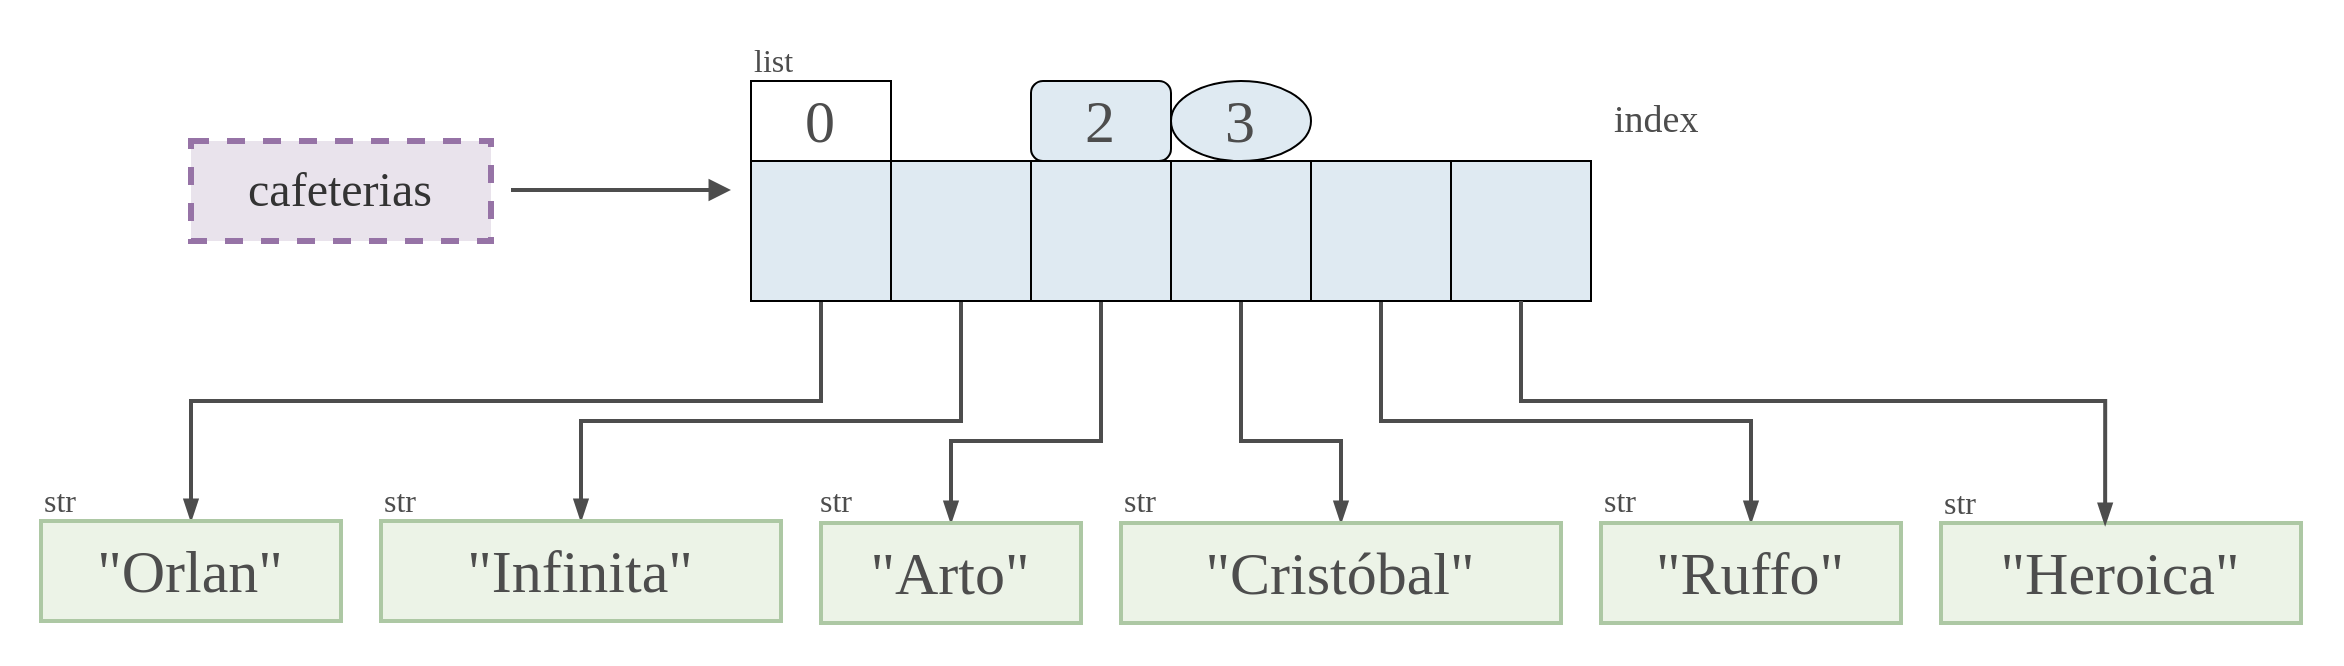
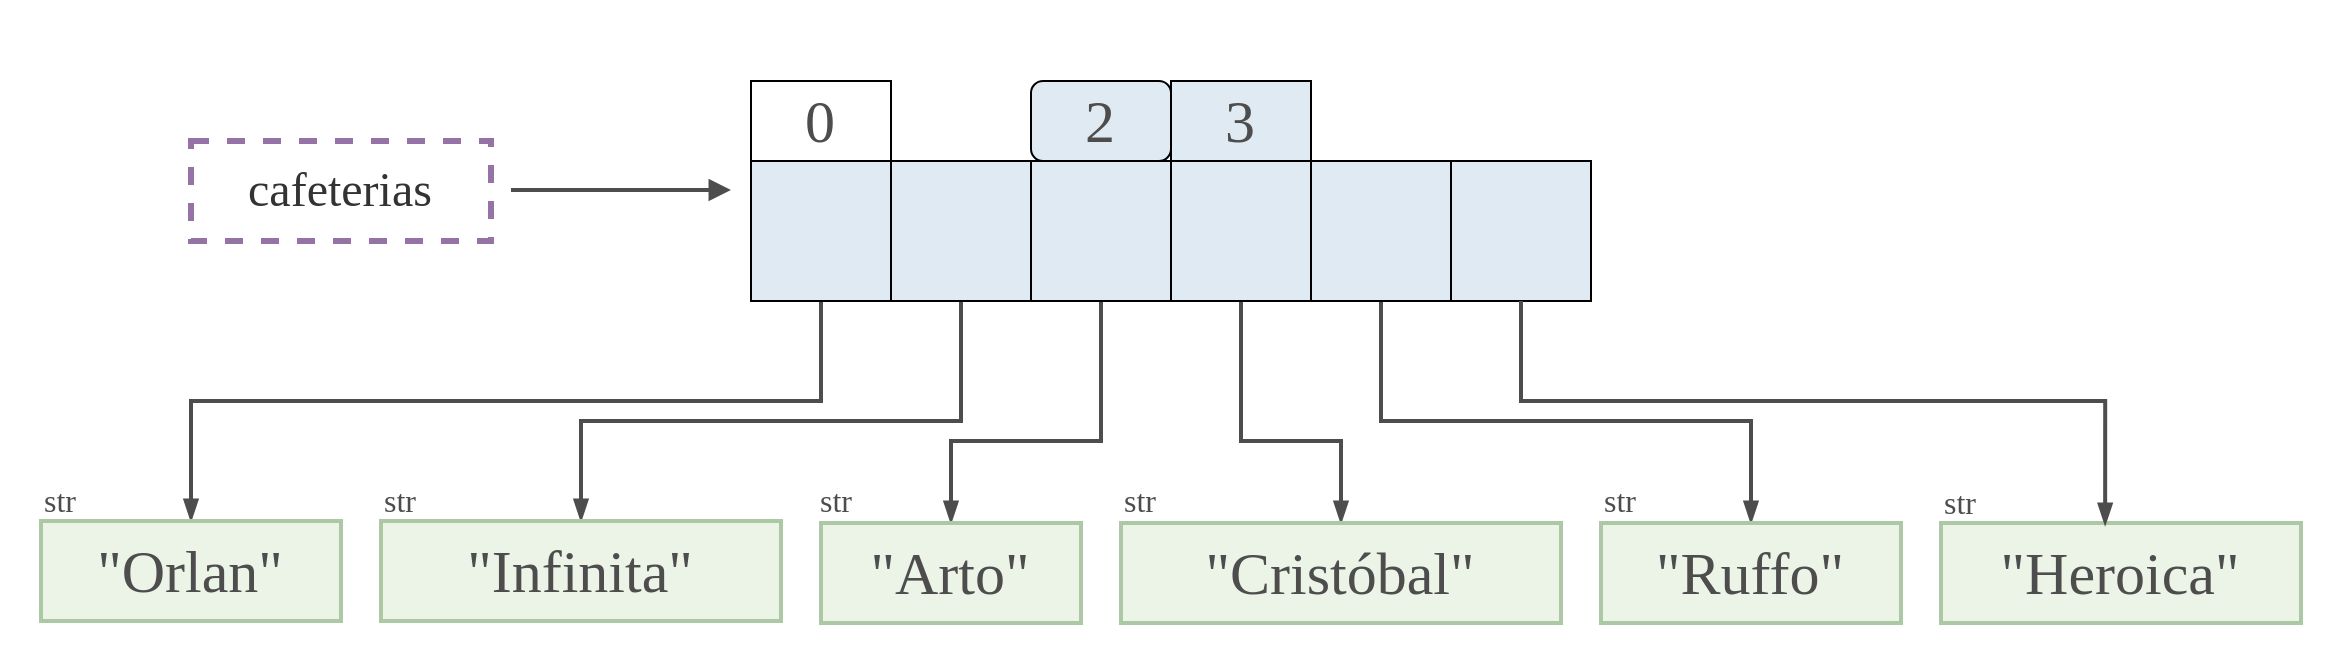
  <mxCell id="0" />
  <mxCell id="1" parent="0" />
  <mxCell id="2" style="edgeStyle=orthogonalEdgeStyle;rounded=0;orthogonalLoop=1;jettySize=auto;html=1;exitX=0.5;exitY=1;exitDx=0;exitDy=0;entryX=0.5;entryY=0;entryDx=0;entryDy=0;strokeWidth=2;strokeColor=#4D4D4D;endArrow=blockThin;endFill=1;" edge="1" parent="1" source="3" target="13"><mxGeometry relative="1" as="geometry"><Array as="points"><mxPoint x="410" y="200" /><mxPoint x="95" y="200" /></Array></mxGeometry></mxCell>
  <mxCell id="3" value="" style="rounded=0;whiteSpace=wrap;html=1;strokeWidth=1;fillColor=#DFEAF2;" vertex="1" parent="1"><mxGeometry x="375" y="80" width="70" height="70" as="geometry" /></mxCell>
  <mxCell id="4" style="edgeStyle=orthogonalEdgeStyle;rounded=0;orthogonalLoop=1;jettySize=auto;html=1;exitX=0.5;exitY=1;exitDx=0;exitDy=0;entryX=0.5;entryY=0;entryDx=0;entryDy=0;strokeWidth=2;strokeColor=#4D4D4D;endArrow=blockThin;endFill=1;" edge="1" parent="1" source="5" target="14"><mxGeometry relative="1" as="geometry"><Array as="points"><mxPoint x="480" y="210" /><mxPoint x="290" y="210" /></Array></mxGeometry></mxCell>
  <mxCell id="5" value="" style="rounded=0;whiteSpace=wrap;html=1;strokeWidth=1;fillColor=#DFEAF2;" vertex="1" parent="1"><mxGeometry x="445" y="80" width="70" height="70" as="geometry" /></mxCell>
  <mxCell id="6" style="edgeStyle=orthogonalEdgeStyle;rounded=0;orthogonalLoop=1;jettySize=auto;html=1;exitX=0.5;exitY=1;exitDx=0;exitDy=0;strokeWidth=2;strokeColor=#4D4D4D;endArrow=blockThin;endFill=1;" edge="1" parent="1" source="7" target="15"><mxGeometry relative="1" as="geometry"><Array as="points"><mxPoint x="550" y="220" /><mxPoint x="475" y="220" /></Array></mxGeometry></mxCell>
  <mxCell id="7" value="" style="rounded=0;whiteSpace=wrap;html=1;strokeWidth=1;fillColor=#DFEAF2;" vertex="1" parent="1"><mxGeometry x="515" y="80" width="70" height="70" as="geometry" /></mxCell>
  <mxCell id="8" style="edgeStyle=orthogonalEdgeStyle;rounded=0;orthogonalLoop=1;jettySize=auto;html=1;exitX=0.5;exitY=1;exitDx=0;exitDy=0;entryX=0.5;entryY=0;entryDx=0;entryDy=0;strokeWidth=2;strokeColor=#4D4D4D;endArrow=blockThin;endFill=1;" edge="1" parent="1" source="9" target="16"><mxGeometry relative="1" as="geometry"><Array as="points"><mxPoint x="620" y="220" /><mxPoint x="670" y="220" /></Array></mxGeometry></mxCell>
  <mxCell id="9" value="" style="rounded=0;whiteSpace=wrap;html=1;strokeWidth=1;fillColor=#DFEAF2;" vertex="1" parent="1"><mxGeometry x="585" y="80" width="70" height="70" as="geometry" /></mxCell>
  <mxCell id="10" style="edgeStyle=orthogonalEdgeStyle;rounded=0;orthogonalLoop=1;jettySize=auto;html=1;exitX=0.5;exitY=1;exitDx=0;exitDy=0;strokeWidth=2;strokeColor=#4D4D4D;endArrow=blockThin;endFill=1;" edge="1" parent="1" source="11" target="17"><mxGeometry relative="1" as="geometry"><Array as="points"><mxPoint x="690" y="210" /><mxPoint x="875" y="210" /></Array></mxGeometry></mxCell>
  <mxCell id="11" value="" style="rounded=0;whiteSpace=wrap;html=1;strokeWidth=1;fillColor=#DFEAF2;" vertex="1" parent="1"><mxGeometry x="655" y="80" width="70" height="70" as="geometry" /></mxCell>
  <mxCell id="12" value="" style="rounded=0;whiteSpace=wrap;html=1;strokeWidth=1;fillColor=#DFEAF2;" vertex="1" parent="1"><mxGeometry x="725" y="80" width="70" height="70" as="geometry" /></mxCell>
  <mxCell id="13" value="&lt;font style=&quot;font-size: 30px; color: rgb(77, 77, 77);&quot; face=&quot;Cascadia Code&quot;&gt;&quot;Orlan&quot;&lt;/font&gt;" style="text;html=1;align=center;verticalAlign=middle;whiteSpace=wrap;rounded=0;fillColor=#ECF3E7;strokeColor=#ADC8A4;strokeWidth=2;" vertex="1" parent="1"><mxGeometry x="20" y="260" width="150" height="50" as="geometry" /></mxCell>
  <mxCell id="14" value="&lt;span style=&quot;font-family: &amp;quot;Cascadia Code&amp;quot;; font-size: 30px;&quot;&gt;&lt;font style=&quot;color: rgb(77, 77, 77);&quot;&gt;&quot;Infinita&quot;&lt;/font&gt;&lt;/span&gt;" style="text;html=1;align=center;verticalAlign=middle;whiteSpace=wrap;rounded=0;fillColor=#ECF3E7;strokeColor=#ADC8A4;strokeWidth=2;container=0;" vertex="1" parent="1"><mxGeometry x="190" y="260" width="200" height="50" as="geometry" /></mxCell>
  <mxCell id="15" value="&lt;span style=&quot;font-family: &amp;quot;Cascadia Code&amp;quot;; font-size: 30px;&quot;&gt;&lt;font style=&quot;color: rgb(77, 77, 77);&quot;&gt;&quot;Arto&quot;&lt;/font&gt;&lt;/span&gt;" style="text;html=1;align=center;verticalAlign=middle;whiteSpace=wrap;rounded=0;fillColor=#ECF3E7;strokeColor=#ADC8A4;strokeWidth=2;container=0;" vertex="1" parent="1"><mxGeometry x="410" y="261" width="130" height="50" as="geometry" /></mxCell>
  <mxCell id="16" value="&lt;span style=&quot;font-family: &amp;quot;Cascadia Code&amp;quot;; font-size: 30px;&quot;&gt;&lt;font style=&quot;color: rgb(77, 77, 77);&quot;&gt;&quot;Cristóbal&quot;&lt;/font&gt;&lt;/span&gt;" style="text;html=1;align=center;verticalAlign=middle;whiteSpace=wrap;rounded=0;fillColor=#ECF3E7;strokeColor=#ADC8A4;strokeWidth=2;" vertex="1" parent="1"><mxGeometry x="560" y="261" width="220" height="50" as="geometry" /></mxCell>
  <mxCell id="17" value="&lt;span style=&quot;font-family: &amp;quot;Cascadia Code&amp;quot;; font-size: 30px;&quot;&gt;&lt;font style=&quot;color: rgb(77, 77, 77);&quot;&gt;&quot;Ruffo&quot;&lt;/font&gt;&lt;/span&gt;" style="text;html=1;align=center;verticalAlign=middle;whiteSpace=wrap;rounded=0;fillColor=#ECF3E7;strokeColor=#ADC8A4;strokeWidth=2;container=0;" vertex="1" parent="1"><mxGeometry x="800" y="261" width="150" height="50" as="geometry" /></mxCell>
  <mxCell id="18" value="&lt;span style=&quot;font-family: &amp;quot;Cascadia Code&amp;quot;; font-size: 30px;&quot;&gt;&lt;font style=&quot;color: rgb(77, 77, 77);&quot;&gt;&quot;Heroica&quot;&lt;/font&gt;&lt;/span&gt;" style="text;html=1;align=center;verticalAlign=middle;whiteSpace=wrap;rounded=0;fillColor=#ECF3E7;strokeColor=#ADC8A4;strokeWidth=2;container=0;" vertex="1" parent="1"><mxGeometry x="970" y="261" width="180" height="50" as="geometry" /></mxCell>
  <mxCell id="19" style="edgeStyle=orthogonalEdgeStyle;rounded=0;orthogonalLoop=1;jettySize=auto;html=1;exitX=0.5;exitY=1;exitDx=0;exitDy=0;entryX=0.456;entryY=0.02;entryDx=0;entryDy=0;entryPerimeter=0;strokeWidth=2;strokeColor=#4D4D4D;endArrow=blockThin;endFill=1;" edge="1" parent="1" source="12" target="18"><mxGeometry relative="1" as="geometry"><Array as="points"><mxPoint x="760" y="200" /><mxPoint x="1052" y="200" /></Array></mxGeometry></mxCell>
  <mxCell id="20" value="str" style="text;html=1;align=left;verticalAlign=middle;whiteSpace=wrap;rounded=0;fontSize=16;fontFamily=Cascadia Code;fontColor=#4D4D4D;" vertex="1" parent="1"><mxGeometry x="20" y="240" width="35" height="20" as="geometry" /></mxCell>
  <mxCell id="21" value="str" style="text;html=1;align=left;verticalAlign=middle;whiteSpace=wrap;rounded=0;fontSize=16;fontFamily=Cascadia Code;fontColor=#4D4D4D;" vertex="1" parent="1"><mxGeometry x="190" y="240" width="35" height="20" as="geometry" /></mxCell>
  <mxCell id="22" value="str" style="text;html=1;align=left;verticalAlign=middle;whiteSpace=wrap;rounded=0;fontSize=16;fontFamily=Cascadia Code;fontColor=#4D4D4D;" vertex="1" parent="1"><mxGeometry x="407.5" y="240" width="35" height="20" as="geometry" /></mxCell>
  <mxCell id="23" value="str" style="text;html=1;align=left;verticalAlign=middle;whiteSpace=wrap;rounded=0;fontSize=16;fontFamily=Cascadia Code;fontColor=#4D4D4D;" vertex="1" parent="1"><mxGeometry x="560" y="240" width="35" height="20" as="geometry" /></mxCell>
  <mxCell id="24" value="str" style="text;html=1;align=left;verticalAlign=middle;whiteSpace=wrap;rounded=0;fontSize=16;fontFamily=Cascadia Code;fontColor=#4D4D4D;" vertex="1" parent="1"><mxGeometry x="800" y="240" width="35" height="20" as="geometry" /></mxCell>
  <mxCell id="25" value="str" style="text;html=1;align=left;verticalAlign=middle;whiteSpace=wrap;rounded=0;fontSize=16;fontFamily=Cascadia Code;fontColor=#4D4D4D;" vertex="1" parent="1"><mxGeometry x="970" y="241" width="35" height="20" as="geometry" /></mxCell>
  <mxCell id="26" value="&lt;font face=&quot;Cascadia Code&quot; style=&quot;font-size: 30px; color: rgb(77, 77, 77);&quot;&gt;0&lt;/font&gt;" style="rounded=0;whiteSpace=wrap;html=1;strokeWidth=1;fillColor=#ffffff;" vertex="1" parent="1"><mxGeometry x="375" y="40" width="70" height="40" as="geometry" /></mxCell>
  <mxCell id="27" value="&lt;font face=&quot;Cascadia Code&quot; style=&quot;font-size: 30px; color: rgb(77, 77, 77);&quot;&gt;2&lt;/font&gt;" style="whiteSpace=wrap;html=1;strokeWidth=1;fillColor=#DFEAF2;rounded=1;" vertex="1" parent="1"><mxGeometry x="515" y="40" width="70" height="40" as="geometry" /></mxCell>
- <mxCell id="28" value="&lt;font face=&quot;Cascadia Code&quot; style=&quot;font-size: 30px; color: rgb(77, 77, 77);&quot;&gt;3&lt;/font&gt;" style="ellipse;whiteSpace=wrap;html=1;strokeWidth=1;fillColor=#DFEAF2;" vertex="1" parent="1"><mxGeometry x="585" y="40" width="70" height="40" as="geometry" /></mxCell>
- <mxCell id="29" value="list" style="text;html=1;align=left;verticalAlign=middle;whiteSpace=wrap;rounded=0;fontSize=16;fontFamily=Cascadia Code;fontColor=#4D4D4D;container=0;" vertex="1" parent="1"><mxGeometry x="375" y="20" width="35" height="20" as="geometry" /></mxCell>
- <mxCell id="30" value="&lt;font style=&quot;font-size: 19px;&quot;&gt;index&lt;/font&gt;" style="text;html=1;align=left;verticalAlign=middle;whiteSpace=wrap;rounded=0;fontSize=16;fontFamily=Cascadia Code;fontColor=#4D4D4D;container=0;" vertex="1" parent="1"><mxGeometry x="805" y="50" width="50" height="20" as="geometry" /></mxCell>
- <mxCell id="31" value="&lt;font style=&quot;font-size: 24px; color: rgb(51, 51, 51);&quot;&gt;cafeterias&lt;/font&gt;" style="rounded=0;whiteSpace=wrap;html=1;fontFamily=Cascadia Code;fontSource=https%3A%2F%2Ffonts.googleapis.com%2Fcss%3Ffamily%3DCascadia%2BCode;strokeColor=#9673a6;strokeWidth=3;fillColor=#E9E3EC;dashed=1;" vertex="1" parent="1"><mxGeometry x="95" y="70" width="150" height="50" as="geometry" /></mxCell>
+ <mxCell id="28" value="&lt;font face=&quot;Cascadia Code&quot; style=&quot;font-size: 30px; color: rgb(77, 77, 77);&quot;&gt;3&lt;/font&gt;" style="rounded=0;whiteSpace=wrap;html=1;strokeWidth=1;fillColor=#DFEAF2;" vertex="1" parent="1"><mxGeometry x="585" y="40" width="70" height="40" as="geometry" /></mxCell>
+ <mxCell id="31" value="&lt;font style=&quot;font-size: 24px; color: rgb(51, 51, 51);&quot;&gt;cafeterias&lt;/font&gt;" style="rounded=0;whiteSpace=wrap;html=1;fontFamily=Cascadia Code;fontSource=https%3A%2F%2Ffonts.googleapis.com%2Fcss%3Ffamily%3DCascadia%2BCode;strokeColor=#9673a6;strokeWidth=3;fillColor=#ffffff;dashed=1;" vertex="1" parent="1"><mxGeometry x="95" y="70" width="150" height="50" as="geometry" /></mxCell>
  <mxCell id="32" style="edgeStyle=orthogonalEdgeStyle;rounded=0;orthogonalLoop=1;jettySize=auto;html=1;strokeWidth=2;endArrow=block;endFill=1;strokeColor=#4D4D4D;" edge="1" parent="1"><mxGeometry relative="1" as="geometry"><mxPoint x="365" y="94.5" as="targetPoint" /><mxPoint x="255" y="94.5" as="sourcePoint" /></mxGeometry></mxCell>
